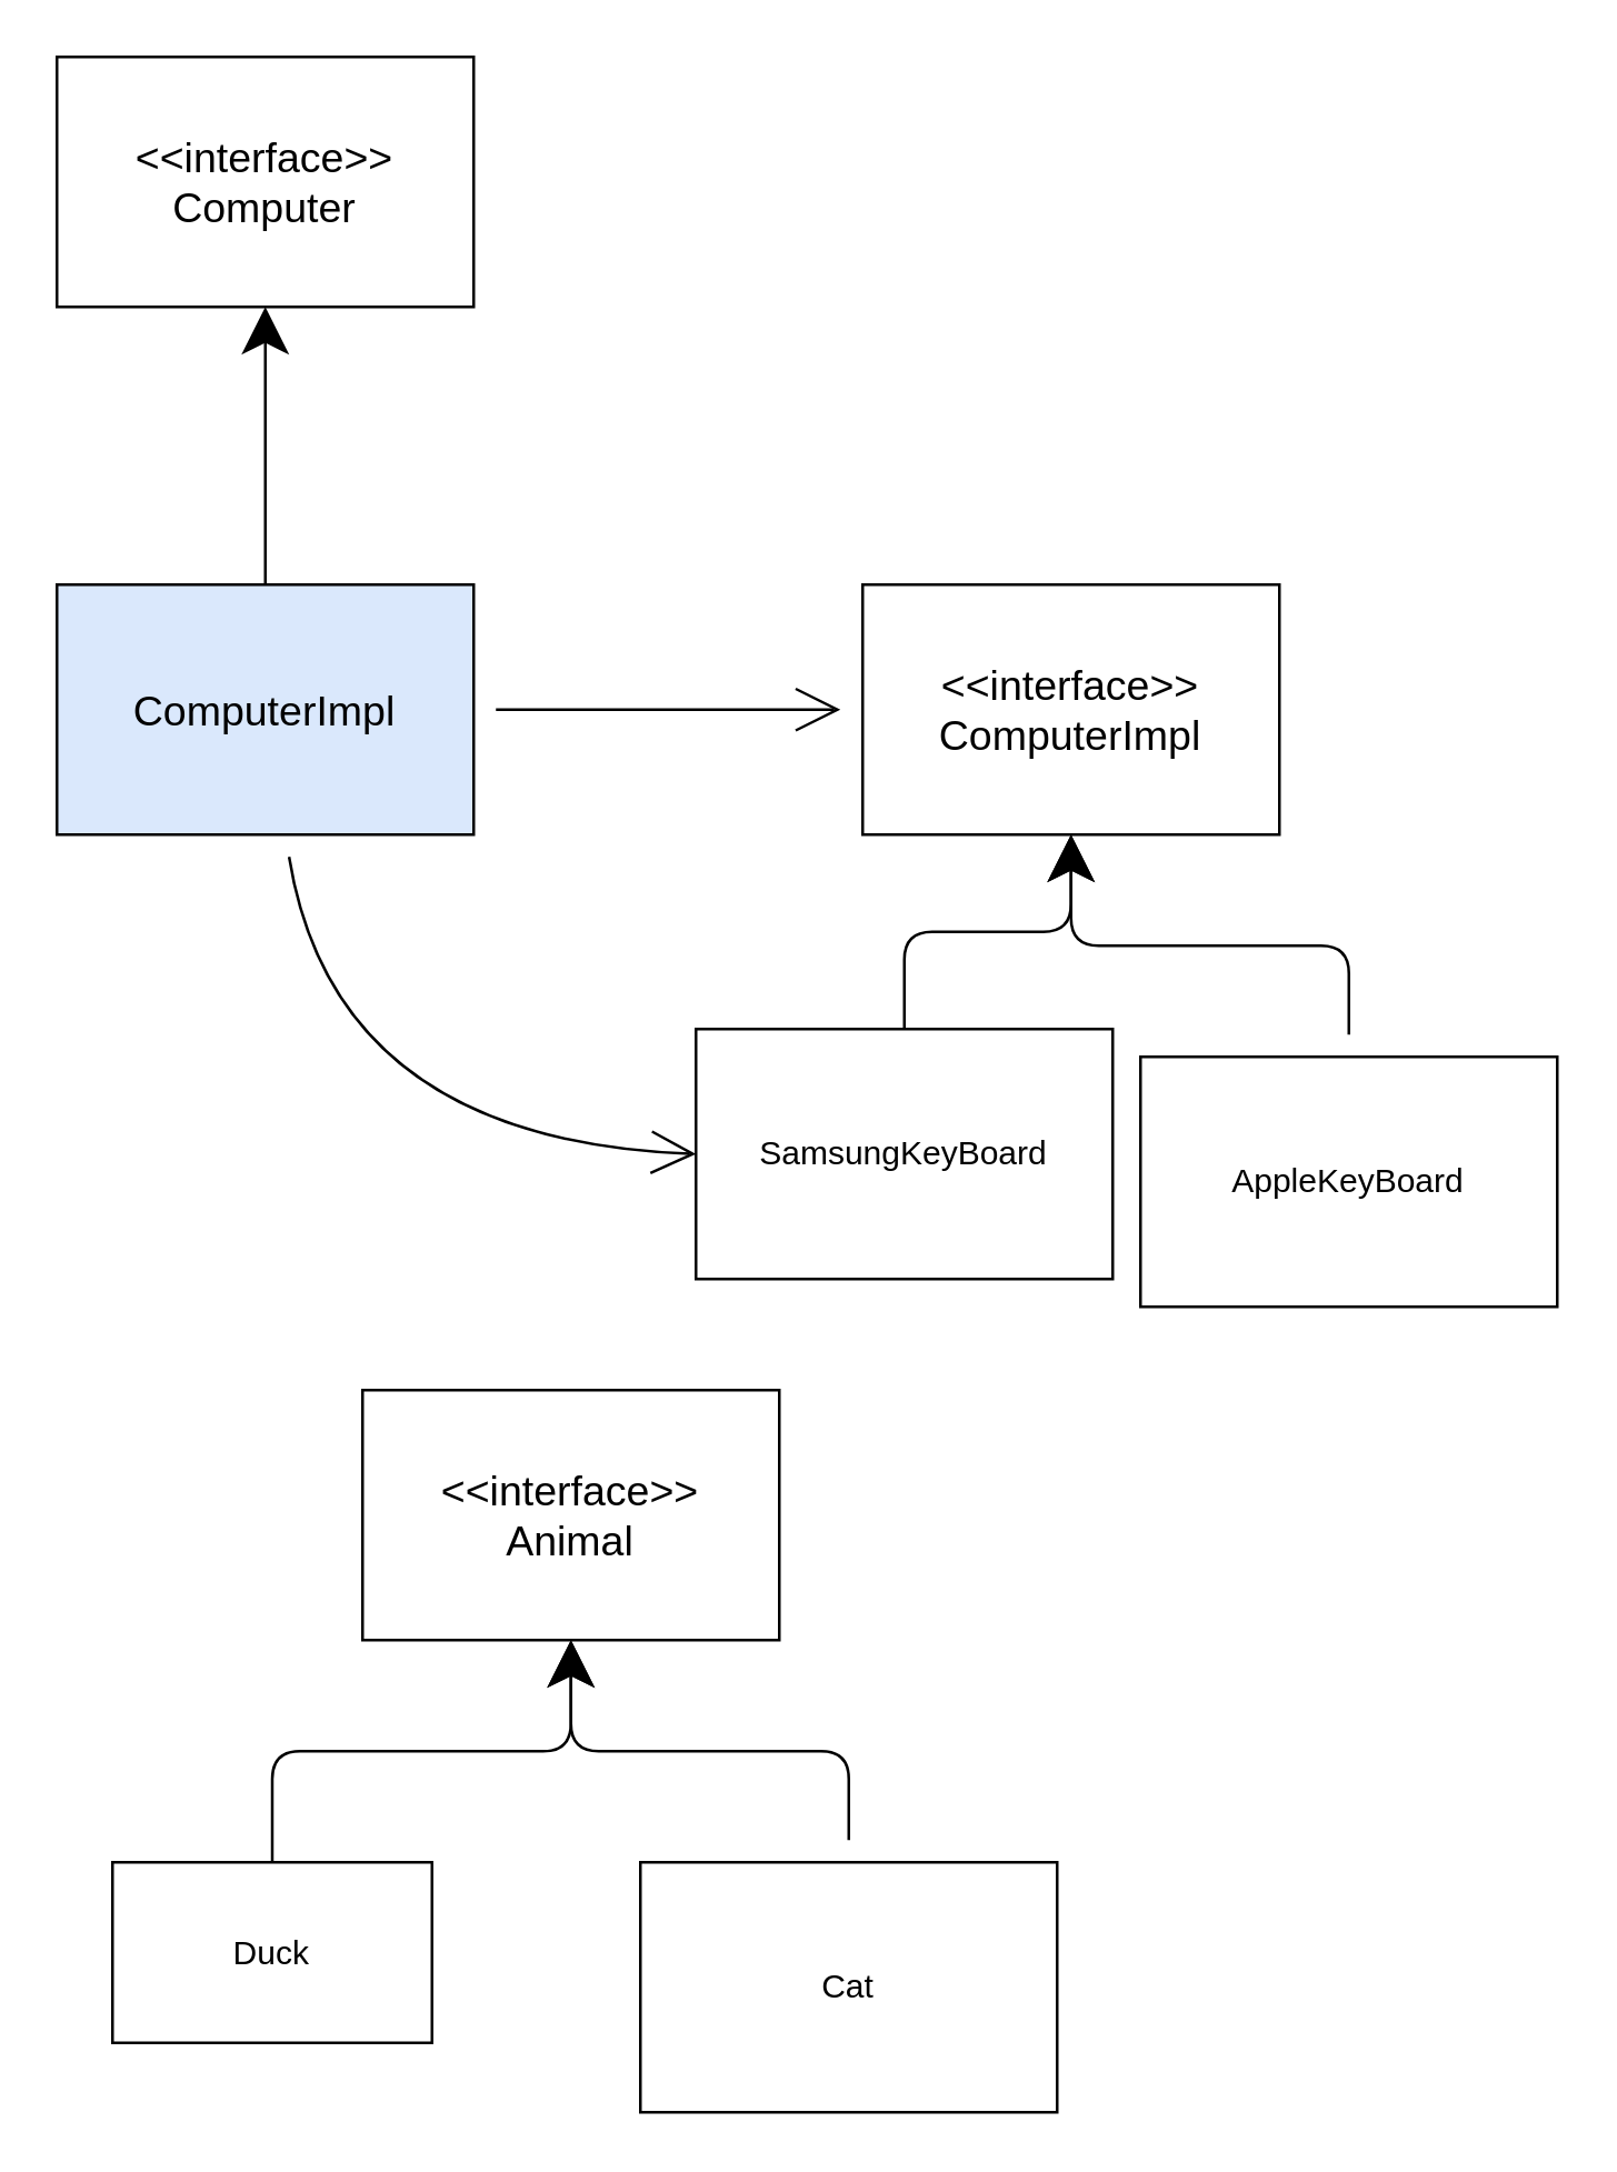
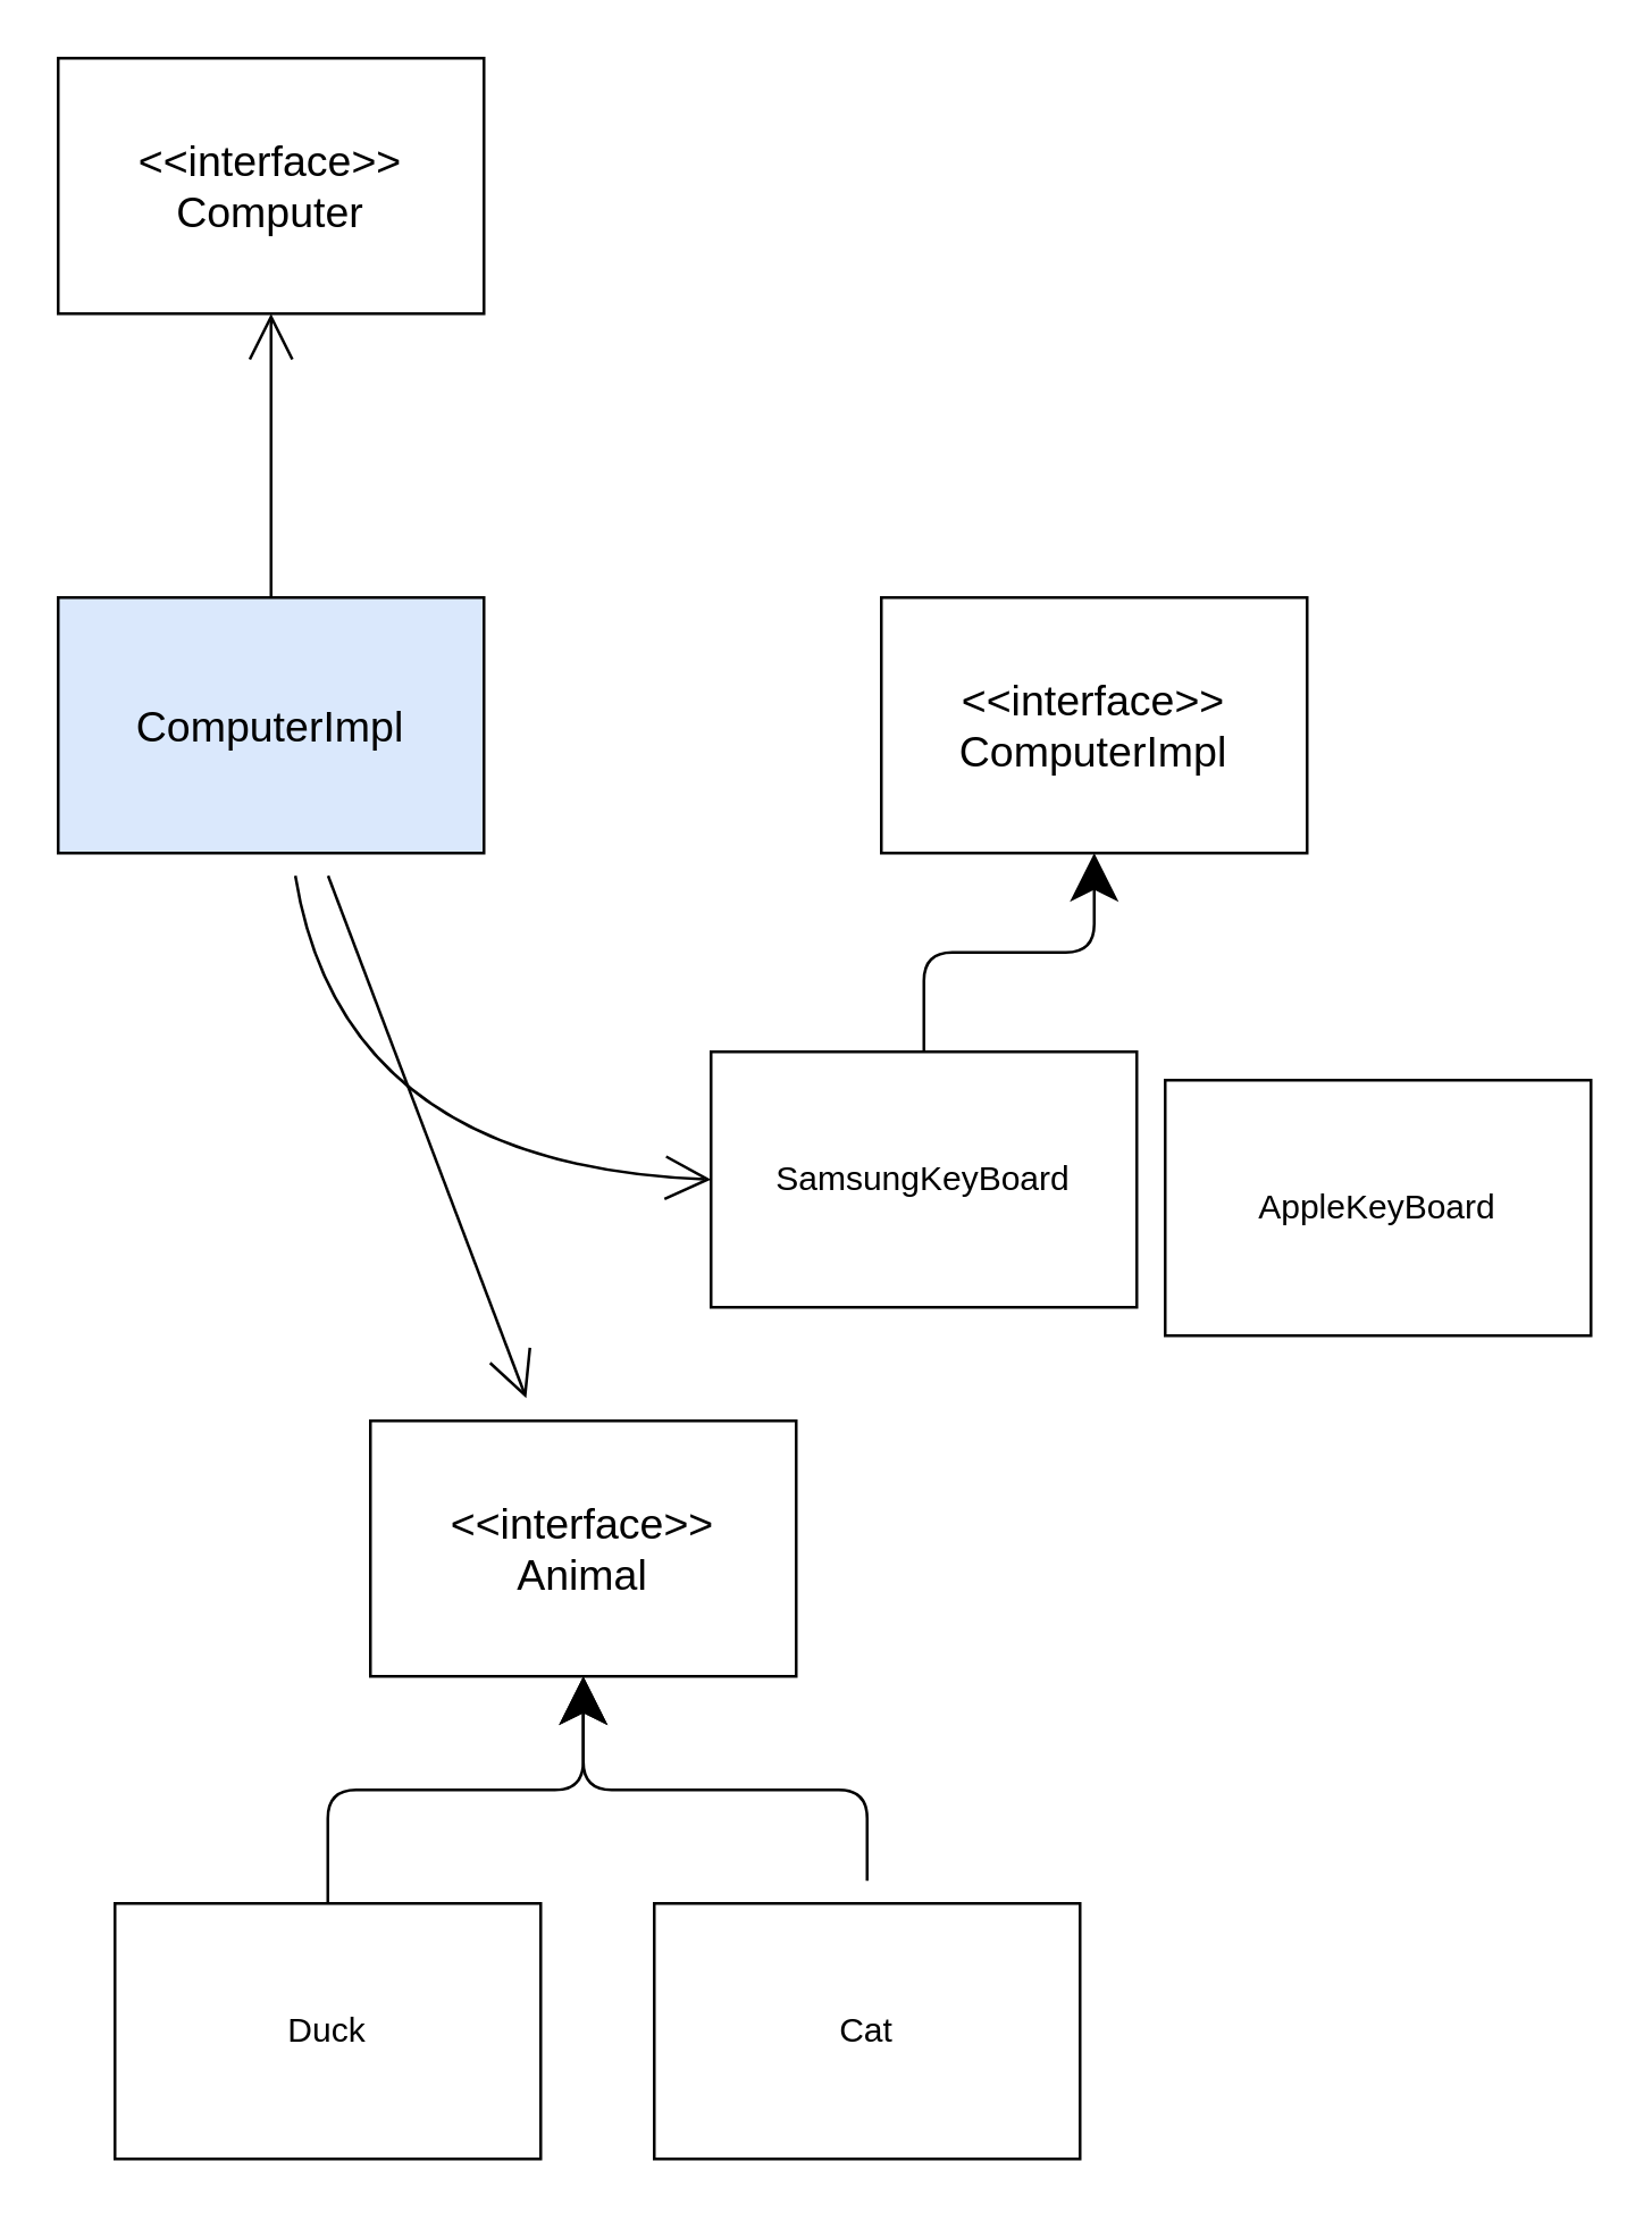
  <mxCell id="0" />
  <mxCell id="1" parent="0" />
  <mxCell id="2" value="&lt;font style=&quot;font-size: 15px&quot;&gt;&amp;lt;&amp;lt;interface&amp;gt;&amp;gt;&lt;br&gt;Computer&lt;/font&gt;" style="rounded=0;whiteSpace=wrap;html=1;hachureGap=4;pointerEvents=0;" vertex="1" parent="1"><mxGeometry x="20" y="20" width="150" height="90" as="geometry" /></mxCell>
- <mxCell id="3" style="edgeStyle=none;curved=1;rounded=0;orthogonalLoop=1;jettySize=auto;html=1;endArrow=open;startSize=14;endSize=14;sourcePerimeterSpacing=8;targetPerimeterSpacing=8;" edge="1" parent="1" source="4" target="5"><mxGeometry relative="1" as="geometry" /></mxCell>
+ <mxCell id="3" style="edgeStyle=none;curved=1;rounded=0;orthogonalLoop=1;jettySize=auto;html=1;endArrow=open;startSize=14;endSize=14;sourcePerimeterSpacing=8;targetPerimeterSpacing=8;" edge="1" parent="1" source="4" target="12"><mxGeometry relative="1" as="geometry" /></mxCell>
  <mxCell id="4" value="&lt;span style=&quot;font-size: 15px&quot;&gt;ComputerImpl&lt;/span&gt;" style="rounded=0;whiteSpace=wrap;html=1;hachureGap=4;pointerEvents=0;fillColor=#dae8fc;" vertex="1" parent="1"><mxGeometry x="20" y="210" width="150" height="90" as="geometry" /></mxCell>
  <mxCell id="5" value="&lt;span style=&quot;font-size: 15px&quot;&gt;&amp;lt;&amp;lt;interface&amp;gt;&amp;gt;&lt;br&gt;ComputerImpl&lt;br&gt;&lt;/span&gt;" style="rounded=0;whiteSpace=wrap;html=1;hachureGap=4;pointerEvents=0;" vertex="1" parent="1"><mxGeometry x="310" y="210" width="150" height="90" as="geometry" /></mxCell>
  <mxCell id="6" value="SamsungKeyBoard" style="rounded=0;whiteSpace=wrap;html=1;hachureGap=4;pointerEvents=0;" vertex="1" parent="1"><mxGeometry x="250" y="370" width="150" height="90" as="geometry" /></mxCell>
  <mxCell id="7" value="AppleKeyBoard" style="rounded=0;whiteSpace=wrap;html=1;hachureGap=4;pointerEvents=0;" vertex="1" parent="1"><mxGeometry x="410" y="380" width="150" height="90" as="geometry" /></mxCell>
  <mxCell id="8" value="" style="edgeStyle=elbowEdgeStyle;elbow=vertical;endArrow=classic;html=1;startSize=14;endSize=14;sourcePerimeterSpacing=8;targetPerimeterSpacing=8;exitX=0.5;exitY=0;exitDx=0;exitDy=0;entryX=0.5;entryY=1;entryDx=0;entryDy=0;" edge="1" parent="1" source="6" target="5"><mxGeometry width="50" height="50" relative="1" as="geometry"><mxPoint x="350" y="250" as="sourcePoint" /><mxPoint x="400" y="200" as="targetPoint" /></mxGeometry></mxCell>
- <mxCell id="9" value="" style="edgeStyle=elbowEdgeStyle;elbow=vertical;endArrow=classic;html=1;startSize=14;endSize=14;sourcePerimeterSpacing=8;targetPerimeterSpacing=8;entryX=0.5;entryY=1;entryDx=0;entryDy=0;" edge="1" parent="1" source="7" target="5"><mxGeometry width="50" height="50" relative="1" as="geometry"><mxPoint x="350" y="250" as="sourcePoint" /><mxPoint x="400" y="200" as="targetPoint" /></mxGeometry></mxCell>
- <mxCell id="10" value="" style="endArrow=classic;html=1;startSize=14;endSize=14;sourcePerimeterSpacing=8;targetPerimeterSpacing=8;entryX=0.5;entryY=1;entryDx=0;entryDy=0;exitX=0.5;exitY=0;exitDx=0;exitDy=0;" edge="1" parent="1" source="4" target="2"><mxGeometry width="50" height="50" relative="1" as="geometry"><mxPoint x="350" y="250" as="sourcePoint" /><mxPoint x="400" y="200" as="targetPoint" /></mxGeometry></mxCell>
+ <mxCell id="10" value="" style="endArrow=open;html=1;startSize=14;endSize=14;sourcePerimeterSpacing=8;targetPerimeterSpacing=8;entryX=0.5;entryY=1;entryDx=0;entryDy=0;exitX=0.5;exitY=0;exitDx=0;exitDy=0;" edge="1" parent="1" source="4" target="2"><mxGeometry width="50" height="50" relative="1" as="geometry"><mxPoint x="350" y="250" as="sourcePoint" /><mxPoint x="400" y="200" as="targetPoint" /></mxGeometry></mxCell>
  <mxCell id="11" style="edgeStyle=none;curved=1;rounded=0;orthogonalLoop=1;jettySize=auto;html=1;endArrow=open;startSize=14;endSize=14;sourcePerimeterSpacing=8;targetPerimeterSpacing=8;entryX=0;entryY=0.5;entryDx=0;entryDy=0;" edge="1" parent="1" source="4" target="6"><mxGeometry relative="1" as="geometry"><mxPoint x="178" y="255" as="sourcePoint" /><mxPoint x="302" y="255" as="targetPoint" /><Array as="points"><mxPoint x="120" y="410" /></Array></mxGeometry></mxCell>
  <mxCell id="12" value="&lt;span style=&quot;font-size: 15px&quot;&gt;&amp;lt;&amp;lt;interface&amp;gt;&amp;gt;&lt;br&gt;Animal&lt;/span&gt;" style="rounded=0;whiteSpace=wrap;html=1;hachureGap=4;pointerEvents=0;" vertex="1" parent="1"><mxGeometry x="130" y="500" width="150" height="90" as="geometry" /></mxCell>
- <mxCell id="13" value="Duck" style="rounded=0;whiteSpace=wrap;html=1;hachureGap=4;pointerEvents=0;" vertex="1" parent="1"><mxGeometry x="40" y="670" width="115" height="65" as="geometry" /></mxCell>
+ <mxCell id="13" value="Duck" style="rounded=0;whiteSpace=wrap;html=1;hachureGap=4;pointerEvents=0;" vertex="1" parent="1"><mxGeometry x="40" y="670" width="150" height="90" as="geometry" /></mxCell>
  <mxCell id="14" value="Cat" style="rounded=0;whiteSpace=wrap;html=1;hachureGap=4;pointerEvents=0;" vertex="1" parent="1"><mxGeometry x="230" y="670" width="150" height="90" as="geometry" /></mxCell>
  <mxCell id="15" value="" style="edgeStyle=elbowEdgeStyle;elbow=vertical;endArrow=classic;html=1;startSize=14;endSize=14;sourcePerimeterSpacing=8;targetPerimeterSpacing=8;exitX=0.5;exitY=0;exitDx=0;exitDy=0;entryX=0.5;entryY=1;entryDx=0;entryDy=0;" edge="1" parent="1" source="13"><mxGeometry width="50" height="50" relative="1" as="geometry"><mxPoint x="170" y="540" as="sourcePoint" /><mxPoint x="205" y="590" as="targetPoint" /></mxGeometry></mxCell>
  <mxCell id="16" value="" style="edgeStyle=elbowEdgeStyle;elbow=vertical;endArrow=classic;html=1;startSize=14;endSize=14;sourcePerimeterSpacing=8;targetPerimeterSpacing=8;entryX=0.5;entryY=1;entryDx=0;entryDy=0;" edge="1" parent="1" source="14"><mxGeometry width="50" height="50" relative="1" as="geometry"><mxPoint x="170" y="540" as="sourcePoint" /><mxPoint x="205" y="590" as="targetPoint" /></mxGeometry></mxCell>
